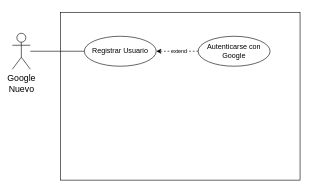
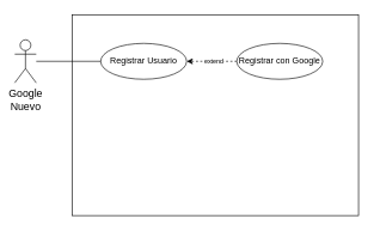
  <mxCell id="0" />
  <mxCell id="1" parent="0" />
  <mxCell id="2" value="" style="rounded=0;whiteSpace=wrap;html=1;" vertex="1" parent="1"><mxGeometry x="100" y="20" width="400" height="280" as="geometry" /></mxCell>
  <mxCell id="3" value="&lt;span id=&quot;docs-internal-guid-1241f41a-7fff-43ba-bec1-a7c40ce26745&quot; style=&quot;font-size:11pt;font-family:Calibri,sans-serif;color:#000000;background-color:transparent;font-weight:400;font-style:normal;font-variant:normal;text-decoration:none;vertical-align:baseline;white-space:pre;white-space:pre-wrap;&quot;&gt;Google Nuevo&lt;/span&gt;" style="shape=umlActor;verticalLabelPosition=bottom;verticalAlign=top;html=1;outlineConnect=0;" vertex="1" parent="1"><mxGeometry x="20" y="55" width="30" height="60" as="geometry" /></mxCell>
  <mxCell id="4" value="Registrar Usuario" style="ellipse;whiteSpace=wrap;html=1;" vertex="1" parent="1"><mxGeometry x="140" y="60" width="120" height="50" as="geometry" /></mxCell>
  <mxCell id="5" value="" style="endArrow=none;html=1;rounded=0;entryX=0;entryY=0.5;entryDx=0;entryDy=0;" edge="1" parent="1" source="3" target="4"><mxGeometry width="50" height="50" relative="1" as="geometry"><mxPoint x="260" y="230" as="sourcePoint" /><mxPoint x="310" y="180" as="targetPoint" /></mxGeometry></mxCell>
  <mxCell id="6" style="edgeStyle=orthogonalEdgeStyle;rounded=0;orthogonalLoop=1;jettySize=auto;html=1;exitX=0;exitY=0.5;exitDx=0;exitDy=0;entryX=1;entryY=0.5;entryDx=0;entryDy=0;dashed=1;" edge="1" parent="1" source="8" target="4"><mxGeometry relative="1" as="geometry" /></mxCell>
  <mxCell id="7" value="&lt;font style=&quot;font-size: 9px;&quot;&gt;extend&lt;/font&gt;" style="edgeLabel;html=1;align=center;verticalAlign=middle;resizable=0;points=[];" vertex="1" connectable="0" parent="6"><mxGeometry x="-0.049" y="-2" relative="1" as="geometry"><mxPoint as="offset" /></mxGeometry></mxCell>
- <mxCell id="8" value="Autenticarse con Google" style="ellipse;whiteSpace=wrap;html=1;" vertex="1" parent="1"><mxGeometry x="330" y="60" width="120" height="50" as="geometry" /></mxCell>
+ <mxCell id="8" value="Registrar con Google" style="ellipse;whiteSpace=wrap;html=1;" vertex="1" parent="1"><mxGeometry x="330" y="60" width="120" height="50" as="geometry" /></mxCell>
